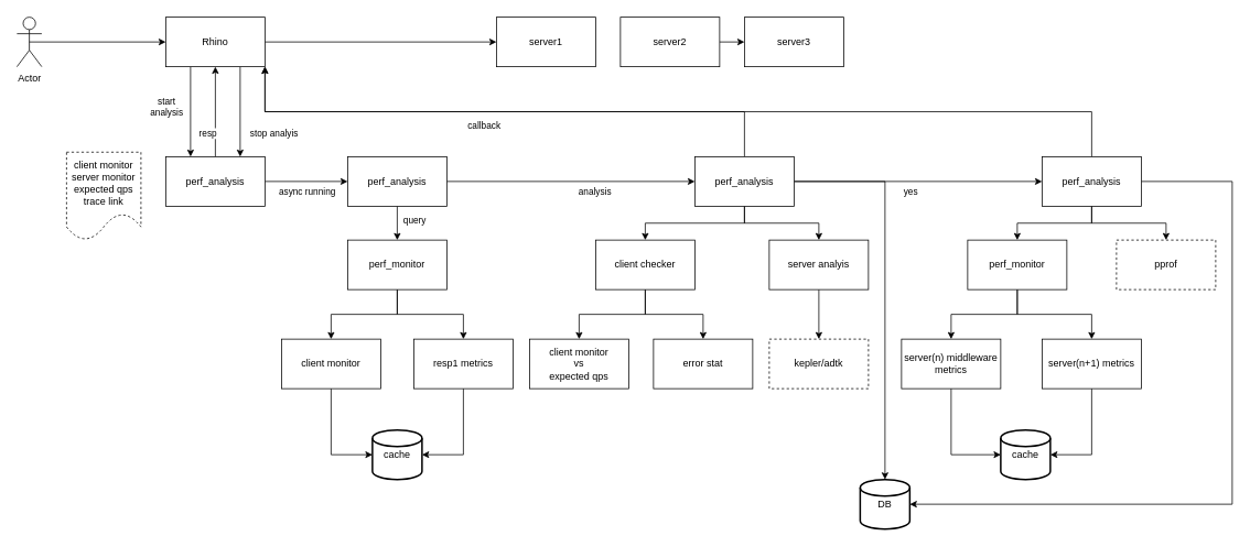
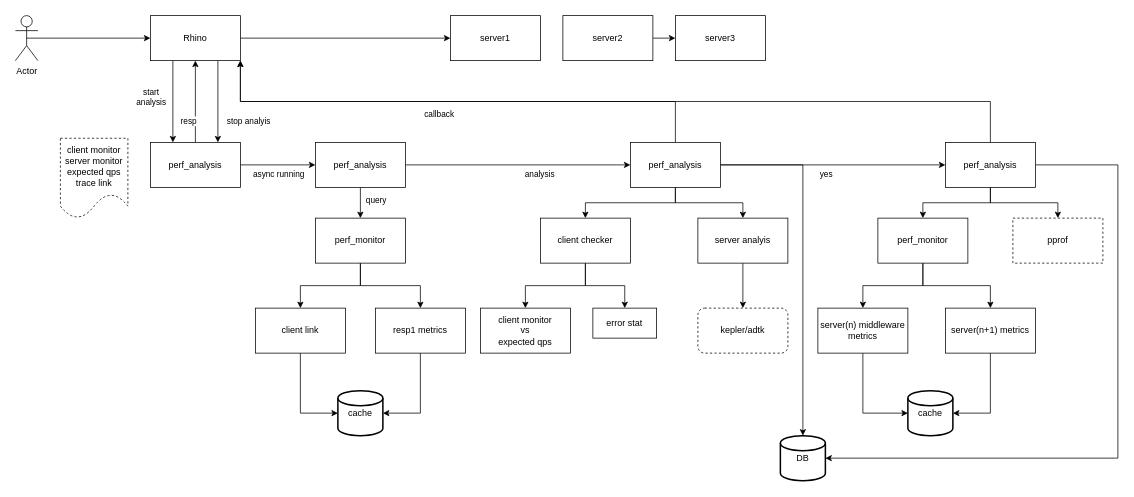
  <mxCell id="0" />
  <mxCell id="1" parent="0" />
  <mxCell id="2" style="edgeStyle=orthogonalEdgeStyle;rounded=0;orthogonalLoop=1;jettySize=auto;html=1;exitX=0.5;exitY=0.5;exitDx=0;exitDy=0;exitPerimeter=0;" edge="1" parent="1" source="3" target="9"><mxGeometry relative="1" as="geometry"><mxPoint x="50" y="50" as="sourcePoint" /></mxGeometry></mxCell>
  <mxCell id="3" value="Actor" style="shape=umlActor;verticalLabelPosition=bottom;labelBackgroundColor=#ffffff;verticalAlign=top;html=1;outlineConnect=0;fillColor=#FFFFFF;" vertex="1" parent="1"><mxGeometry x="20" y="20" width="30" height="60" as="geometry" /></mxCell>
  <mxCell id="4" style="edgeStyle=orthogonalEdgeStyle;rounded=0;orthogonalLoop=1;jettySize=auto;html=1;exitX=1;exitY=0.5;exitDx=0;exitDy=0;" edge="1" parent="1" source="9" target="10"><mxGeometry relative="1" as="geometry" /></mxCell>
  <mxCell id="5" style="edgeStyle=orthogonalEdgeStyle;rounded=0;orthogonalLoop=1;jettySize=auto;html=1;exitX=0.25;exitY=1;exitDx=0;exitDy=0;entryX=0.25;entryY=0;entryDx=0;entryDy=0;" edge="1" parent="1" source="9" target="18"><mxGeometry relative="1" as="geometry" /></mxCell>
  <mxCell id="6" value="start&lt;br /&gt;analysis" style="edgeLabel;html=1;align=center;verticalAlign=middle;resizable=0;points=[];" connectable="0" vertex="1" parent="5"><mxGeometry x="-0.122" y="1" relative="1" as="geometry"><mxPoint x="-31" as="offset" /></mxGeometry></mxCell>
  <mxCell id="7" style="edgeStyle=orthogonalEdgeStyle;rounded=0;orthogonalLoop=1;jettySize=auto;html=1;exitX=0.75;exitY=1;exitDx=0;exitDy=0;entryX=0.75;entryY=0;entryDx=0;entryDy=0;" edge="1" parent="1" source="9" target="18"><mxGeometry relative="1" as="geometry" /></mxCell>
  <mxCell id="8" value="stop analyis" style="edgeLabel;html=1;align=center;verticalAlign=middle;resizable=0;points=[];" connectable="0" vertex="1" parent="7"><mxGeometry x="0.193" y="-1" relative="1" as="geometry"><mxPoint x="41" y="15" as="offset" /></mxGeometry></mxCell>
  <mxCell id="9" value="Rhino" style="rounded=0;whiteSpace=wrap;html=1;fillColor=#FFFFFF;" vertex="1" parent="1"><mxGeometry x="200" y="20" width="120" height="60" as="geometry" /></mxCell>
  <mxCell id="10" value="server1" style="rounded=0;whiteSpace=wrap;html=1;fillColor=#FFFFFF;" vertex="1" parent="1"><mxGeometry x="600" y="20" width="120" height="60" as="geometry" /></mxCell>
  <mxCell id="11" value="server3" style="rounded=0;whiteSpace=wrap;html=1;fillColor=#FFFFFF;" vertex="1" parent="1"><mxGeometry x="900" y="20" width="120" height="60" as="geometry" /></mxCell>
  <mxCell id="12" style="edgeStyle=orthogonalEdgeStyle;rounded=0;orthogonalLoop=1;jettySize=auto;html=1;exitX=1;exitY=0.5;exitDx=0;exitDy=0;entryX=0;entryY=0.5;entryDx=0;entryDy=0;" edge="1" parent="1" source="13" target="11"><mxGeometry relative="1" as="geometry" /></mxCell>
  <mxCell id="13" value="server2" style="rounded=0;whiteSpace=wrap;html=1;fillColor=#FFFFFF;" vertex="1" parent="1"><mxGeometry x="750" y="20" width="120" height="60" as="geometry" /></mxCell>
  <mxCell id="14" style="edgeStyle=orthogonalEdgeStyle;rounded=0;orthogonalLoop=1;jettySize=auto;html=1;entryX=0;entryY=0.5;entryDx=0;entryDy=0;" edge="1" parent="1" source="18" target="23"><mxGeometry relative="1" as="geometry"><mxPoint x="350" y="230" as="sourcePoint" /><mxPoint x="420" y="230" as="targetPoint" /></mxGeometry></mxCell>
  <mxCell id="15" value="async running" style="edgeLabel;html=1;align=center;verticalAlign=middle;resizable=0;points=[];" connectable="0" vertex="1" parent="14"><mxGeometry x="-0.257" y="-3" relative="1" as="geometry"><mxPoint x="13" y="8" as="offset" /></mxGeometry></mxCell>
  <mxCell id="16" style="edgeStyle=orthogonalEdgeStyle;rounded=0;orthogonalLoop=1;jettySize=auto;html=1;exitX=0.5;exitY=0;exitDx=0;exitDy=0;entryX=0.5;entryY=1;entryDx=0;entryDy=0;" edge="1" parent="1" source="18" target="9"><mxGeometry relative="1" as="geometry" /></mxCell>
  <mxCell id="17" value="resp" style="edgeLabel;html=1;align=center;verticalAlign=middle;resizable=0;points=[];" connectable="0" vertex="1" parent="16"><mxGeometry x="-0.211" relative="1" as="geometry"><mxPoint x="-10" y="14" as="offset" /></mxGeometry></mxCell>
  <mxCell id="18" value="perf_analysis" style="rounded=0;whiteSpace=wrap;html=1;fillColor=#FFFFFF;" vertex="1" parent="1"><mxGeometry x="200" y="189" width="120" height="60" as="geometry" /></mxCell>
  <mxCell id="19" style="edgeStyle=orthogonalEdgeStyle;rounded=0;orthogonalLoop=1;jettySize=auto;html=1;exitX=0.5;exitY=1;exitDx=0;exitDy=0;entryX=0.5;entryY=0;entryDx=0;entryDy=0;" edge="1" parent="1" source="23" target="30"><mxGeometry relative="1" as="geometry" /></mxCell>
  <mxCell id="20" value="query" style="edgeLabel;html=1;align=center;verticalAlign=middle;resizable=0;points=[];" connectable="0" vertex="1" parent="19"><mxGeometry x="-0.22" y="-2" relative="1" as="geometry"><mxPoint x="22" as="offset" /></mxGeometry></mxCell>
  <mxCell id="21" style="edgeStyle=orthogonalEdgeStyle;rounded=0;orthogonalLoop=1;jettySize=auto;html=1;exitX=1;exitY=0.5;exitDx=0;exitDy=0;" edge="1" parent="1" source="23" target="54"><mxGeometry relative="1" as="geometry" /></mxCell>
  <mxCell id="22" value="analysis" style="edgeLabel;html=1;align=center;verticalAlign=middle;resizable=0;points=[];" connectable="0" vertex="1" parent="21"><mxGeometry x="0.28" y="1" relative="1" as="geometry"><mxPoint x="-14" y="12" as="offset" /></mxGeometry></mxCell>
  <mxCell id="23" value="perf_analysis" style="rounded=0;whiteSpace=wrap;html=1;fillColor=#FFFFFF;" vertex="1" parent="1"><mxGeometry x="420" y="189" width="120" height="60" as="geometry" /></mxCell>
  <mxCell id="24" style="edgeStyle=orthogonalEdgeStyle;rounded=0;orthogonalLoop=1;jettySize=auto;html=1;exitX=0.5;exitY=1;exitDx=0;exitDy=0;entryX=1;entryY=0.5;entryDx=0;entryDy=0;entryPerimeter=0;" edge="1" parent="1" source="25" target="35"><mxGeometry relative="1" as="geometry" /></mxCell>
  <mxCell id="25" value="resp1 metrics" style="rounded=0;whiteSpace=wrap;html=1;fillColor=#FFFFFF;" vertex="1" parent="1"><mxGeometry x="500" y="410" width="120" height="60" as="geometry" /></mxCell>
  <mxCell id="26" style="edgeStyle=orthogonalEdgeStyle;rounded=0;orthogonalLoop=1;jettySize=auto;html=1;exitX=0.5;exitY=1;exitDx=0;exitDy=0;entryX=0;entryY=0.5;entryDx=0;entryDy=0;entryPerimeter=0;" edge="1" parent="1" source="27" target="35"><mxGeometry relative="1" as="geometry" /></mxCell>
- <mxCell id="27" value="client monitor" style="rounded=0;whiteSpace=wrap;html=1;fillColor=#FFFFFF;" vertex="1" parent="1"><mxGeometry x="340" y="410" width="120" height="60" as="geometry" /></mxCell>
+ <mxCell id="27" value="client link" style="rounded=0;whiteSpace=wrap;html=1;fillColor=#FFFFFF;" vertex="1" parent="1"><mxGeometry x="340" y="410" width="120" height="60" as="geometry" /></mxCell>
  <mxCell id="28" style="edgeStyle=orthogonalEdgeStyle;rounded=0;orthogonalLoop=1;jettySize=auto;html=1;exitX=0.5;exitY=1;exitDx=0;exitDy=0;entryX=0.5;entryY=0;entryDx=0;entryDy=0;" edge="1" parent="1" source="30" target="27"><mxGeometry relative="1" as="geometry" /></mxCell>
  <mxCell id="29" style="edgeStyle=orthogonalEdgeStyle;rounded=0;orthogonalLoop=1;jettySize=auto;html=1;exitX=0.5;exitY=1;exitDx=0;exitDy=0;" edge="1" parent="1" source="30" target="25"><mxGeometry relative="1" as="geometry" /></mxCell>
  <mxCell id="30" value="perf_monitor" style="rounded=0;whiteSpace=wrap;html=1;fillColor=#FFFFFF;" vertex="1" parent="1"><mxGeometry x="420" y="290" width="120" height="60" as="geometry" /></mxCell>
  <mxCell id="31" style="edgeStyle=orthogonalEdgeStyle;rounded=0;orthogonalLoop=1;jettySize=auto;html=1;exitX=0.5;exitY=0;exitDx=0;exitDy=0;entryX=1;entryY=1;entryDx=0;entryDy=0;" edge="1" parent="1" source="54" target="9"><mxGeometry relative="1" as="geometry"><mxPoint x="290" y="80" as="targetPoint" /></mxGeometry></mxCell>
  <mxCell id="32" value="callback" style="edgeLabel;html=1;align=center;verticalAlign=middle;resizable=0;points=[];" connectable="0" vertex="1" parent="31"><mxGeometry x="0.075" relative="1" as="geometry"><mxPoint x="-0.5" y="15.5" as="offset" /></mxGeometry></mxCell>
  <mxCell id="33" style="edgeStyle=orthogonalEdgeStyle;rounded=0;orthogonalLoop=1;jettySize=auto;html=1;exitX=1;exitY=0.5;exitDx=0;exitDy=0;entryX=0;entryY=0.5;entryDx=0;entryDy=0;" edge="1" parent="1" source="54" target="41"><mxGeometry relative="1" as="geometry"><mxPoint x="1142" y="219" as="sourcePoint" /></mxGeometry></mxCell>
  <mxCell id="34" value="yes" style="edgeLabel;html=1;align=center;verticalAlign=middle;resizable=0;points=[];" connectable="0" vertex="1" parent="33"><mxGeometry x="-0.244" y="-4" relative="1" as="geometry"><mxPoint x="27" y="7" as="offset" /></mxGeometry></mxCell>
  <mxCell id="35" value="cache" style="shape=mxgraph.flowchart.database;whiteSpace=wrap;html=1;fillColor=#ffffff;strokeColor=#000000;strokeWidth=2" vertex="1" parent="1"><mxGeometry x="450" y="520" width="60" height="60" as="geometry" /></mxCell>
- <mxCell id="36" value="kepler/adtk" style="rounded=0;whiteSpace=wrap;html=1;fillColor=#FFFFFF;dashed=1;" vertex="1" parent="1"><mxGeometry x="930" y="410" width="120" height="60" as="geometry" /></mxCell>
+ <mxCell id="36" value="kepler/adtk" style="whiteSpace=wrap;html=1;fillColor=#FFFFFF;dashed=1;rounded=1;" vertex="1" parent="1"><mxGeometry x="930" y="410" width="120" height="60" as="geometry" /></mxCell>
  <mxCell id="37" style="edgeStyle=orthogonalEdgeStyle;rounded=0;orthogonalLoop=1;jettySize=auto;html=1;exitX=0.5;exitY=1;exitDx=0;exitDy=0;" edge="1" parent="1" source="41" target="48"><mxGeometry relative="1" as="geometry" /></mxCell>
  <mxCell id="38" style="edgeStyle=orthogonalEdgeStyle;rounded=0;orthogonalLoop=1;jettySize=auto;html=1;exitX=0.5;exitY=0;exitDx=0;exitDy=0;entryX=1;entryY=1;entryDx=0;entryDy=0;" edge="1" parent="1" source="41" target="9"><mxGeometry relative="1" as="geometry" /></mxCell>
  <mxCell id="39" style="edgeStyle=orthogonalEdgeStyle;rounded=0;orthogonalLoop=1;jettySize=auto;html=1;exitX=0.5;exitY=1;exitDx=0;exitDy=0;" edge="1" parent="1" source="41" target="62"><mxGeometry relative="1" as="geometry" /></mxCell>
  <mxCell id="40" style="edgeStyle=orthogonalEdgeStyle;rounded=0;orthogonalLoop=1;jettySize=auto;html=1;exitX=1;exitY=0.5;exitDx=0;exitDy=0;entryX=1;entryY=0.5;entryDx=0;entryDy=0;entryPerimeter=0;" edge="1" parent="1" source="41" target="63"><mxGeometry relative="1" as="geometry"><Array as="points"><mxPoint x="1490" y="219" /><mxPoint x="1490" y="610" /></Array></mxGeometry></mxCell>
  <mxCell id="41" value="perf_analysis" style="rounded=0;whiteSpace=wrap;html=1;fillColor=#FFFFFF;" vertex="1" parent="1"><mxGeometry x="1260" y="189" width="120" height="60" as="geometry" /></mxCell>
  <mxCell id="42" style="edgeStyle=orthogonalEdgeStyle;rounded=0;orthogonalLoop=1;jettySize=auto;html=1;exitX=0.5;exitY=1;exitDx=0;exitDy=0;entryX=0;entryY=0.5;entryDx=0;entryDy=0;entryPerimeter=0;" edge="1" parent="1" source="43" target="49"><mxGeometry relative="1" as="geometry" /></mxCell>
  <mxCell id="43" value="server(n) middleware metrics" style="rounded=0;whiteSpace=wrap;html=1;fillColor=#FFFFFF;" vertex="1" parent="1"><mxGeometry x="1090" y="410" width="120" height="60" as="geometry" /></mxCell>
  <mxCell id="44" style="edgeStyle=orthogonalEdgeStyle;rounded=0;orthogonalLoop=1;jettySize=auto;html=1;exitX=0.5;exitY=1;exitDx=0;exitDy=0;entryX=1;entryY=0.5;entryDx=0;entryDy=0;entryPerimeter=0;" edge="1" parent="1" source="45" target="49"><mxGeometry relative="1" as="geometry" /></mxCell>
  <mxCell id="45" value="server(n+1) metrics" style="rounded=0;whiteSpace=wrap;html=1;fillColor=#FFFFFF;" vertex="1" parent="1"><mxGeometry x="1260" y="410" width="120" height="60" as="geometry" /></mxCell>
  <mxCell id="46" style="edgeStyle=orthogonalEdgeStyle;rounded=0;orthogonalLoop=1;jettySize=auto;html=1;exitX=0.5;exitY=1;exitDx=0;exitDy=0;entryX=0.5;entryY=0;entryDx=0;entryDy=0;" edge="1" parent="1" source="48" target="43"><mxGeometry relative="1" as="geometry" /></mxCell>
  <mxCell id="47" style="edgeStyle=orthogonalEdgeStyle;rounded=0;orthogonalLoop=1;jettySize=auto;html=1;exitX=0.5;exitY=1;exitDx=0;exitDy=0;entryX=0.5;entryY=0;entryDx=0;entryDy=0;" edge="1" parent="1" source="48" target="45"><mxGeometry relative="1" as="geometry" /></mxCell>
  <mxCell id="48" value="perf_monitor" style="rounded=0;whiteSpace=wrap;html=1;fillColor=#FFFFFF;" vertex="1" parent="1"><mxGeometry x="1170" y="290" width="120" height="60" as="geometry" /></mxCell>
  <mxCell id="49" value="cache" style="shape=mxgraph.flowchart.database;whiteSpace=wrap;html=1;fillColor=#ffffff;strokeColor=#000000;strokeWidth=2" vertex="1" parent="1"><mxGeometry x="1210" y="520" width="60" height="60" as="geometry" /></mxCell>
  <mxCell id="50" value="client monitor&lt;br /&gt;server monitor&lt;br /&gt;expected qps&lt;br /&gt;trace link" style="shape=document;whiteSpace=wrap;html=1;boundedLbl=1;dashed=1;" vertex="1" parent="1"><mxGeometry x="80" y="183.5" width="90" height="106.5" as="geometry" /></mxCell>
  <mxCell id="51" style="edgeStyle=orthogonalEdgeStyle;rounded=0;orthogonalLoop=1;jettySize=auto;html=1;exitX=0.5;exitY=1;exitDx=0;exitDy=0;entryX=0.5;entryY=0;entryDx=0;entryDy=0;" edge="1" parent="1" source="54" target="57"><mxGeometry relative="1" as="geometry" /></mxCell>
  <mxCell id="52" style="edgeStyle=orthogonalEdgeStyle;rounded=0;orthogonalLoop=1;jettySize=auto;html=1;exitX=0.5;exitY=1;exitDx=0;exitDy=0;" edge="1" parent="1" source="54" target="61"><mxGeometry relative="1" as="geometry" /></mxCell>
  <mxCell id="53" style="edgeStyle=orthogonalEdgeStyle;rounded=0;orthogonalLoop=1;jettySize=auto;html=1;exitX=1;exitY=0.5;exitDx=0;exitDy=0;entryX=0.5;entryY=0;entryDx=0;entryDy=0;entryPerimeter=0;" edge="1" parent="1" source="54" target="63"><mxGeometry relative="1" as="geometry"><mxPoint x="1070" y="540" as="targetPoint" /></mxGeometry></mxCell>
  <mxCell id="54" value="perf_analysis" style="rounded=0;whiteSpace=wrap;html=1;fillColor=#FFFFFF;" vertex="1" parent="1"><mxGeometry x="840" y="189" width="120" height="60" as="geometry" /></mxCell>
  <mxCell id="55" style="edgeStyle=orthogonalEdgeStyle;rounded=0;orthogonalLoop=1;jettySize=auto;html=1;exitX=0.5;exitY=1;exitDx=0;exitDy=0;entryX=0.5;entryY=0;entryDx=0;entryDy=0;" edge="1" parent="1" source="57" target="58"><mxGeometry relative="1" as="geometry" /></mxCell>
  <mxCell id="56" style="edgeStyle=orthogonalEdgeStyle;rounded=0;orthogonalLoop=1;jettySize=auto;html=1;exitX=0.5;exitY=1;exitDx=0;exitDy=0;" edge="1" parent="1" source="57" target="59"><mxGeometry relative="1" as="geometry" /></mxCell>
  <mxCell id="57" value="client checker" style="rounded=0;whiteSpace=wrap;html=1;fillColor=#FFFFFF;" vertex="1" parent="1"><mxGeometry x="720" y="290" width="120" height="60" as="geometry" /></mxCell>
  <mxCell id="58" value="client monitor&lt;br /&gt;vs&lt;br /&gt;expected qps" style="rounded=0;whiteSpace=wrap;html=1;fillColor=#FFFFFF;" vertex="1" parent="1"><mxGeometry x="640" y="410" width="120" height="60" as="geometry" /></mxCell>
- <mxCell id="59" value="error stat" style="rounded=0;whiteSpace=wrap;html=1;fillColor=#FFFFFF;" vertex="1" parent="1"><mxGeometry x="790" y="410" width="120" height="60" as="geometry" /></mxCell>
+ <mxCell id="59" value="error stat" style="rounded=0;whiteSpace=wrap;html=1;fillColor=#FFFFFF;" vertex="1" parent="1"><mxGeometry x="790" y="410" width="85" height="40" as="geometry" /></mxCell>
  <mxCell id="60" style="edgeStyle=orthogonalEdgeStyle;rounded=0;orthogonalLoop=1;jettySize=auto;html=1;exitX=0.5;exitY=1;exitDx=0;exitDy=0;" edge="1" parent="1" source="61" target="36"><mxGeometry relative="1" as="geometry" /></mxCell>
  <mxCell id="61" value="server analyis" style="rounded=0;whiteSpace=wrap;html=1;fillColor=#FFFFFF;" vertex="1" parent="1"><mxGeometry x="930" y="290" width="120" height="60" as="geometry" /></mxCell>
  <mxCell id="62" value="pprof" style="rounded=0;whiteSpace=wrap;html=1;fillColor=#FFFFFF;strokeColor=#000000;dashed=1;" vertex="1" parent="1"><mxGeometry x="1350" y="290" width="120" height="60" as="geometry" /></mxCell>
  <mxCell id="63" value="DB" style="shape=mxgraph.flowchart.database;whiteSpace=wrap;html=1;fillColor=#ffffff;strokeColor=#000000;strokeWidth=2" vertex="1" parent="1"><mxGeometry x="1040" y="580" width="60" height="60" as="geometry" /></mxCell>
